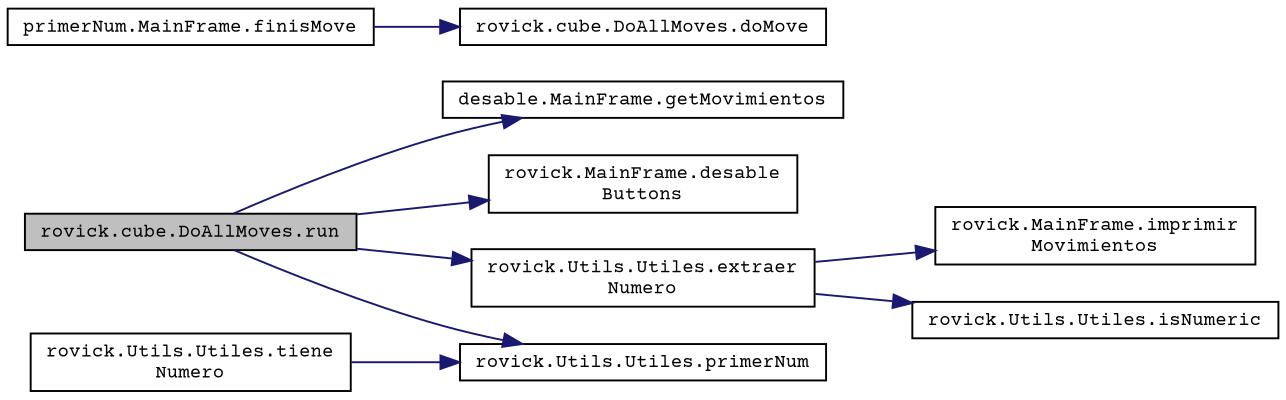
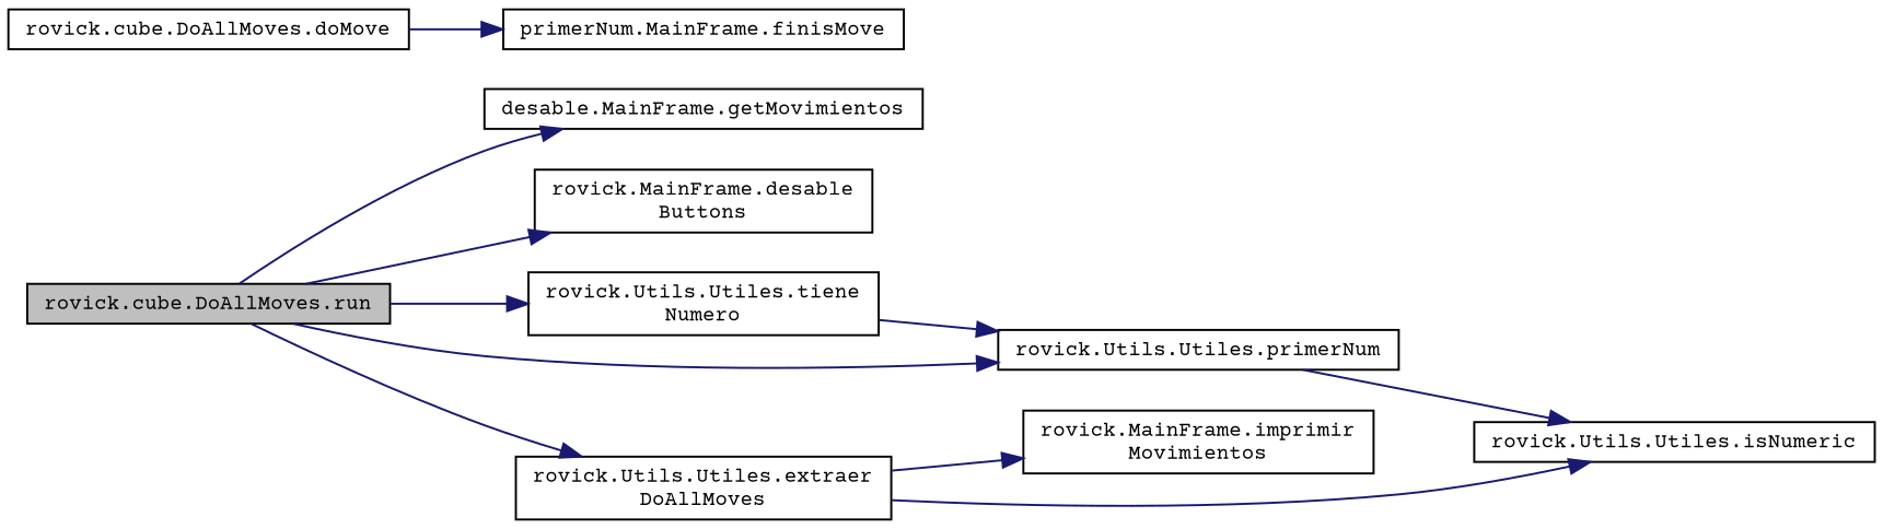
  digraph {
    fontname="Courier Prime"
    rankdir=LR
    node [color=black fillcolor=white fontname="Courier Prime" fontsize=10 shape=record style=filled]
    edge [color=midnightblue fontname="Courier Prime" fontsize=10 labelfontname=Helvetica labelfontsize=10 style=solid]
    n1 [fillcolor=grey75 fontcolor=black height=0.2 label="rovick.cube.DoAllMoves.run" width=0.4]
    n2 [height=0.2 label="desable.MainFrame.getMovimientos" width=0.4]
    n3 [height=0.2 label="rovick.MainFrame.desable\lButtons" width=0.4]
    n4 [height=0.2 label="rovick.Utils.Utiles.tiene\lNumero" width=0.4]
-   n5 [height=0.2 label="rovick.Utils.Utiles.extraer\lNumero" width=0.4]
+   n5 [height=0.2 label="rovick.Utils.Utiles.extraer\lDoAllMoves" width=0.4]
    n6 [height=0.2 label="rovick.Utils.Utiles.primerNum" width=0.4]
    n7 [height=0.2 label="rovick.MainFrame.imprimir\lMovimientos" width=0.4]
    n8 [height=0.2 label="rovick.Utils.Utiles.isNumeric" width=0.4]
    n9 [height=0.2 label="rovick.cube.DoAllMoves.doMove" width=0.4]
    n10 [height=0.2 label="primerNum.MainFrame.finisMove" width=0.4]
    n1 -> n2
    n1 -> n3
+   n1 -> n4
    n1 -> n5
    n1 -> n6
    n4 -> n6
    n5 -> n7
    n5 -> n8
-   n10 -> n9
+   n6 -> n8
+   n9 -> n10
  }
